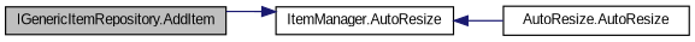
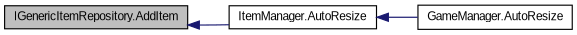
  digraph {
    fontname="Liberation Sans"
    rankdir=LR
    node [color=black fillcolor=white fontname="Liberation Sans" fontsize=10 shape=record style=filled]
    edge [color=midnightblue dir=back fontname="Liberation Sans" fontsize=10 labelfontname=Helvetica labelfontsize=10 style=solid]
    n1 [fillcolor=grey75 fontcolor=black height=0.2 label="IGenericItemRepository.AddItem" width=0.4]
    n2 [height=0.2 label="ItemManager.AutoResize" width=0.4]
-   n3 [height=0.2 label="AutoResize.AutoResize" width=0.4]
-   n2 -> n1
+   n3 [height=0.2 label="GameManager.AutoResize" width=0.4]
+   n1 -> n2
    n2 -> n3
  }
